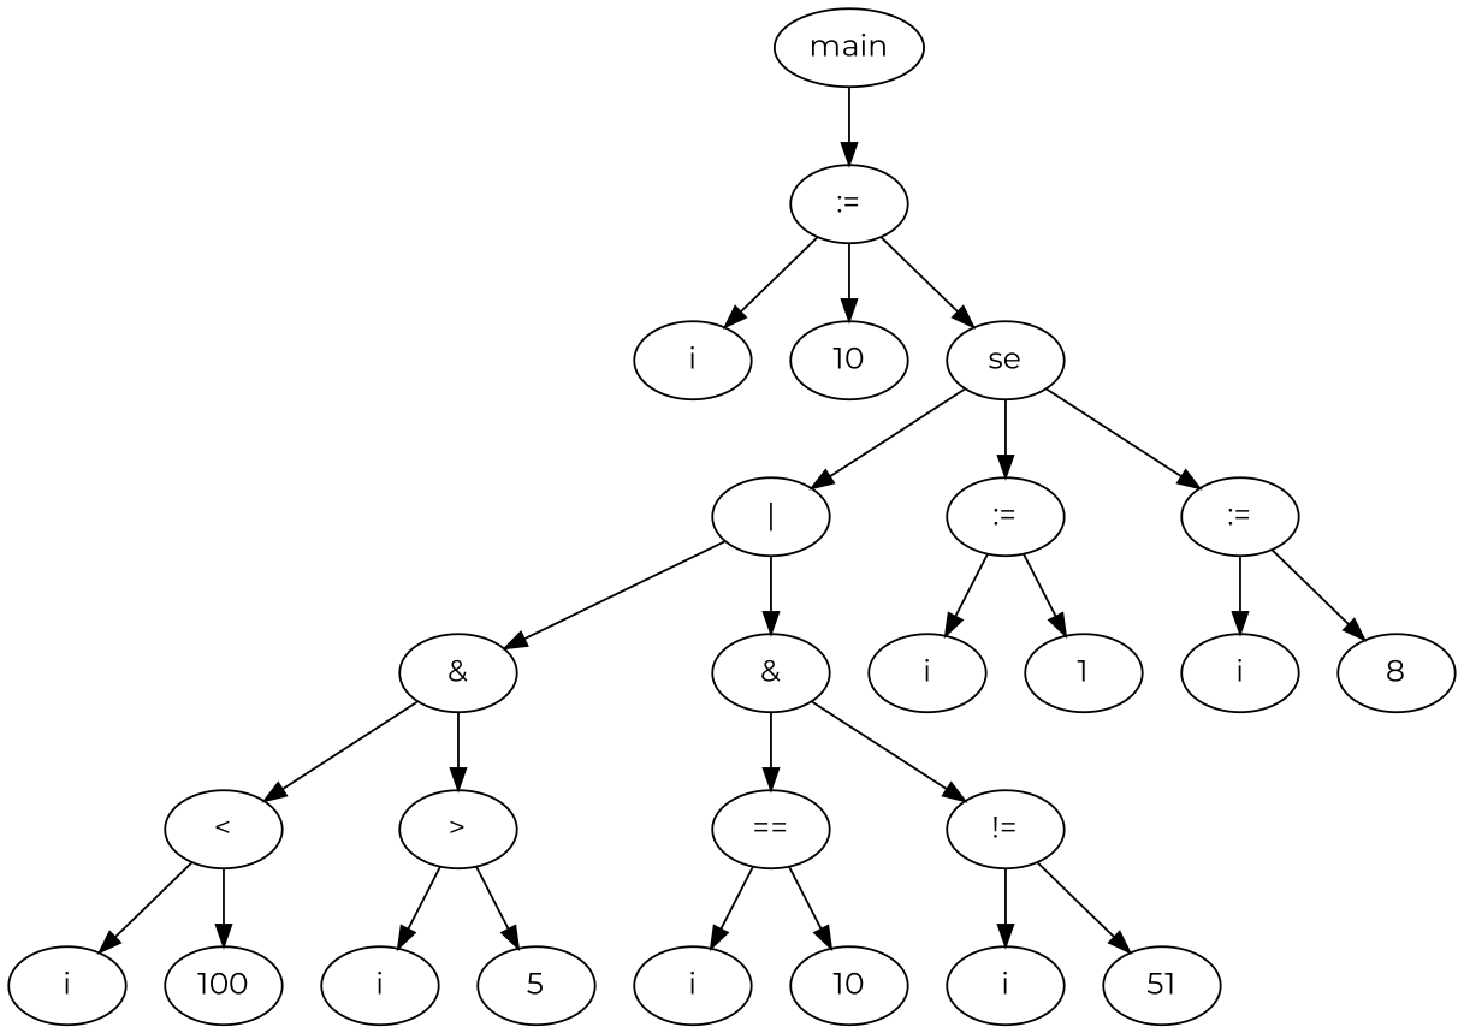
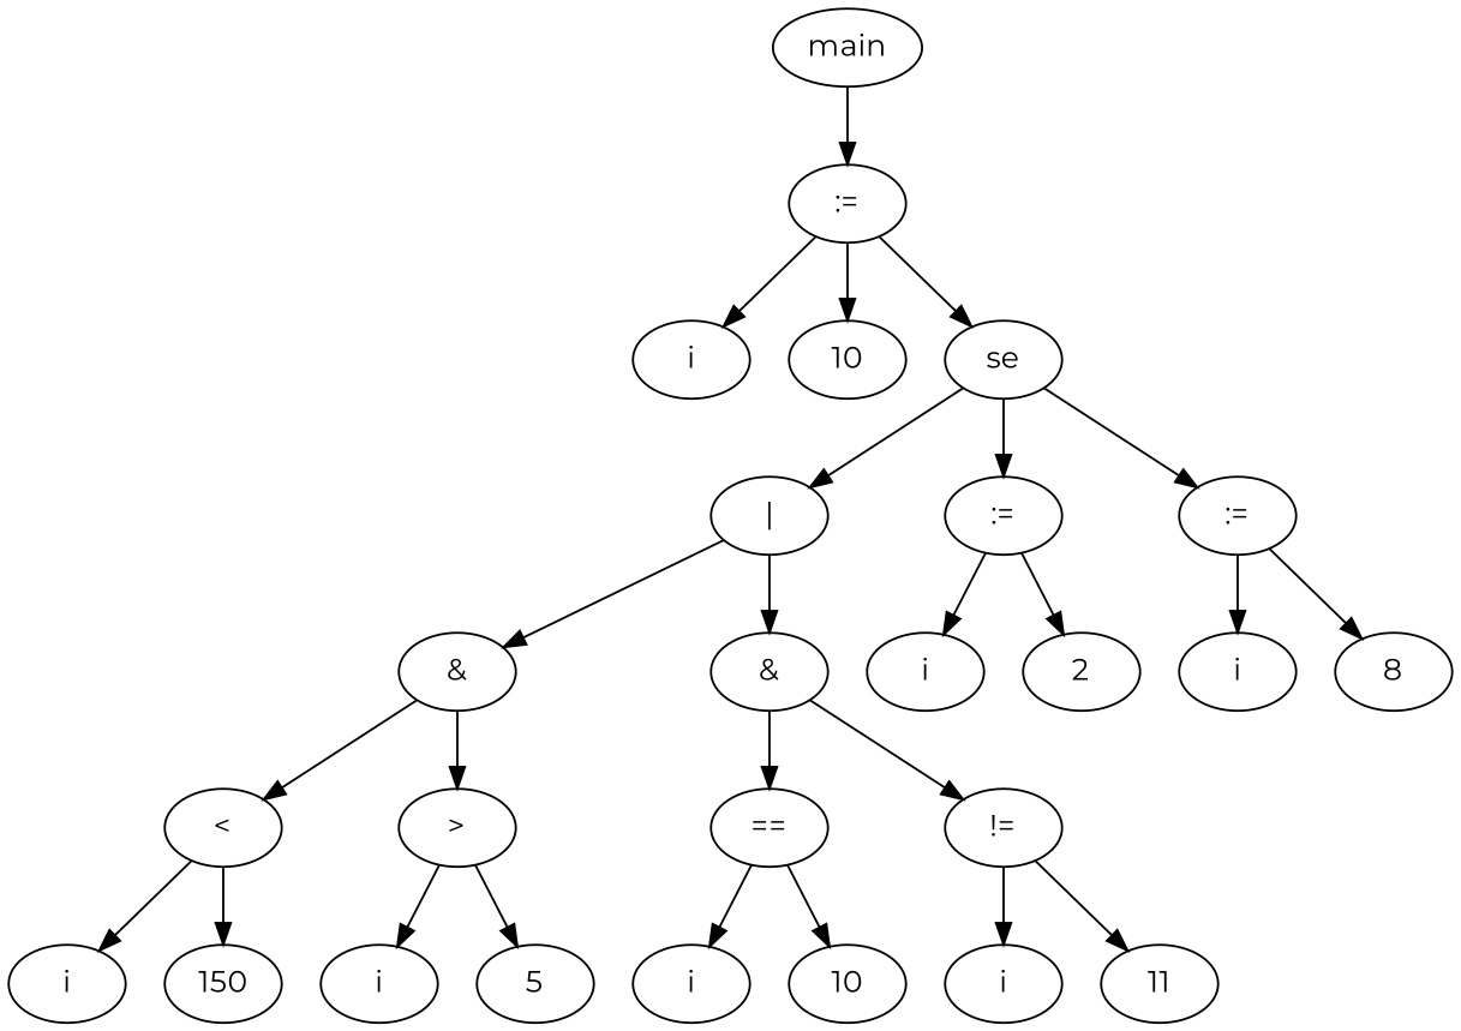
  digraph {
    fontname=Montserrat
    node [fontname=Montserrat]
    edge [fontname=Montserrat]
    n1 [label=main]
    n2 [label=":="]
    n3 [label=i]
    n4 [label=10]
    n5 [label=se]
    n6 [label="|"]
    n7 [label=":="]
    n8 [label=":="]
    n9 [label="&"]
    n10 [label="&"]
    n11 [label=i]
-   n12 [label=1]
+   n12 [label=2]
    n13 [label=i]
    n14 [label=8]
    n15 [label="<"]
    n16 [label=">"]
    n17 [label="=="]
    n18 [label="!="]
    n19 [label=i]
-   n20 [label=100]
+   n20 [label=150]
    n21 [label=i]
    n22 [label=5]
    n23 [label=i]
    n24 [label=10]
    n25 [label=i]
-   n26 [label=51]
+   n26 [label=11]
    n1 -> n2
    n2 -> n3
    n2 -> n4
    n2 -> n5
    n5 -> n6
    n5 -> n7
    n5 -> n8
    n6 -> n9
    n6 -> n10
    n7 -> n11
    n7 -> n12
    n8 -> n13
    n8 -> n14
    n9 -> n15
    n9 -> n16
    n10 -> n17
    n10 -> n18
    n15 -> n19
    n15 -> n20
    n16 -> n21
    n16 -> n22
    n17 -> n23
    n17 -> n24
    n18 -> n25
    n18 -> n26
  }
